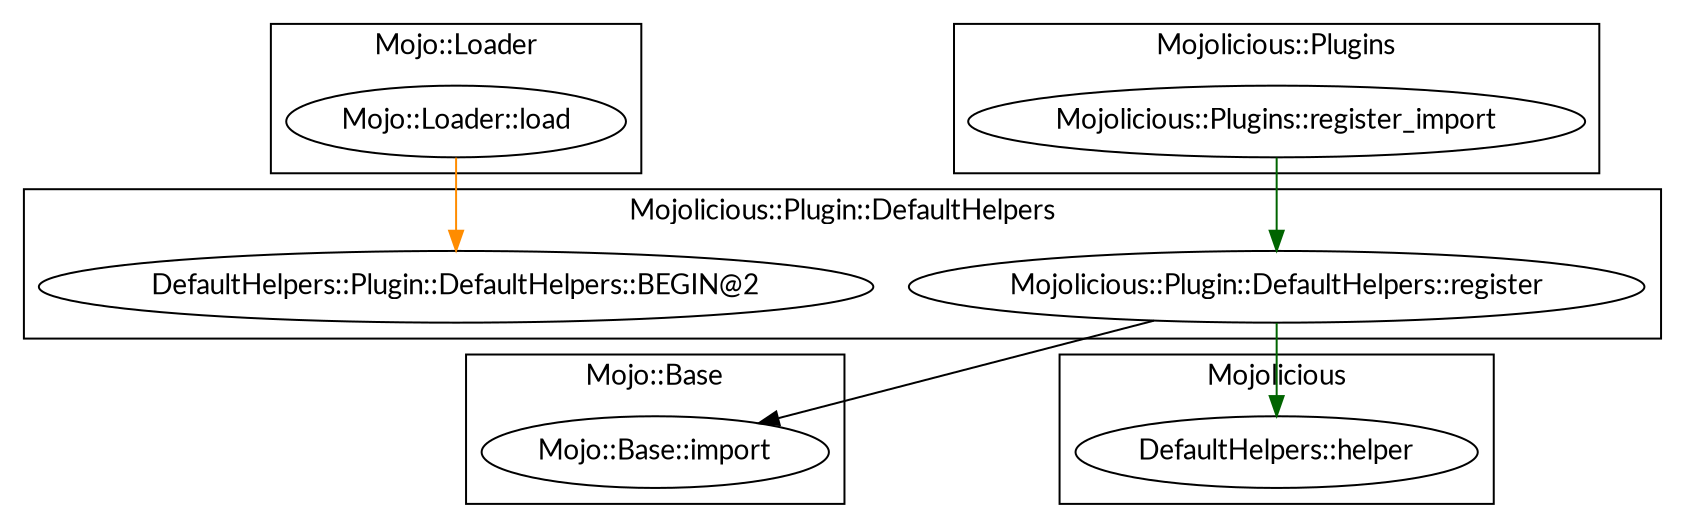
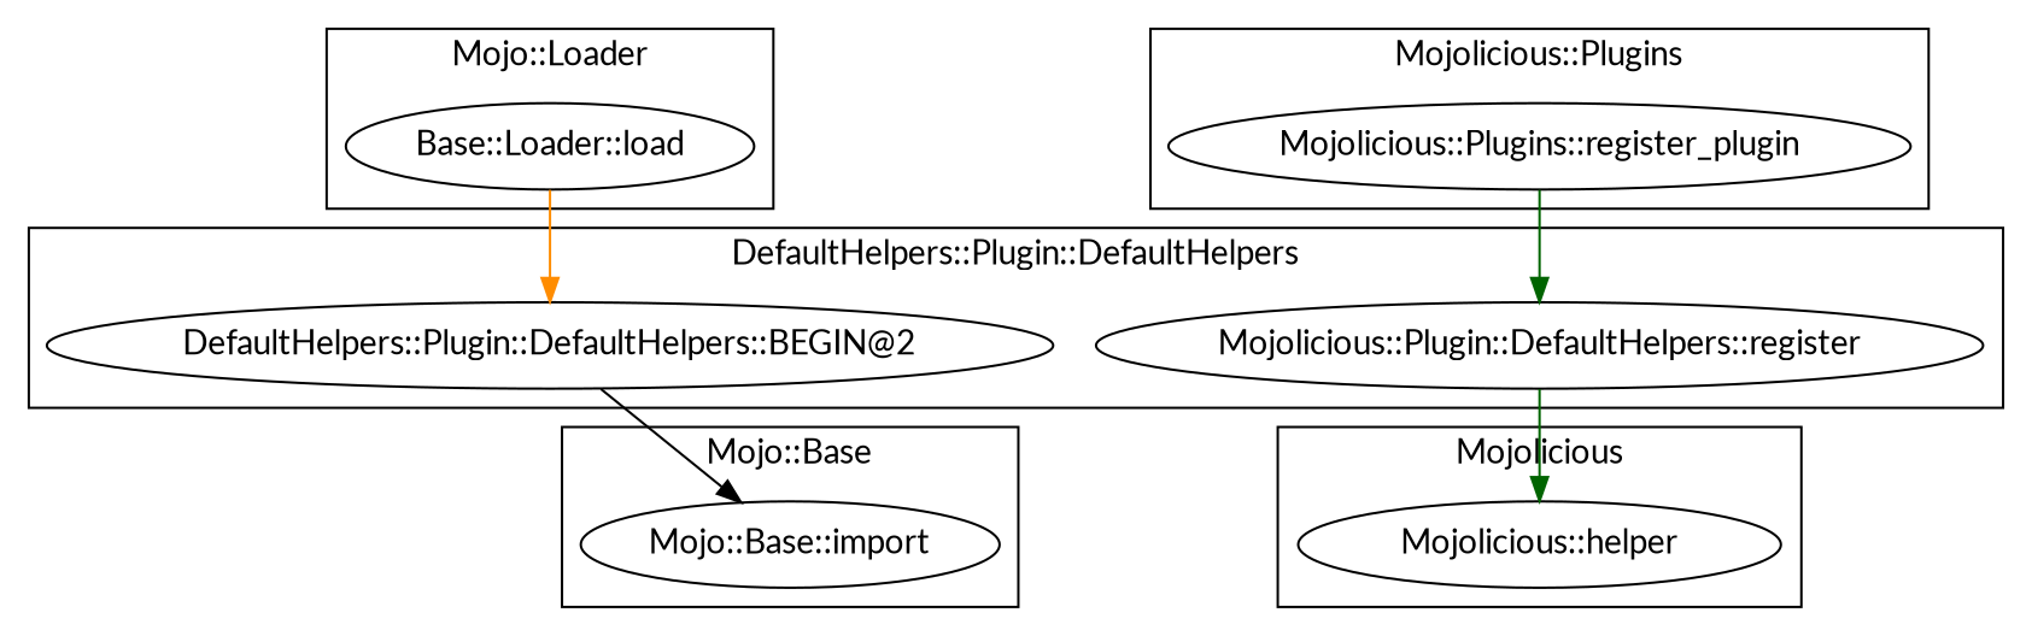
  digraph {
    fontname=Lato
    node [fontname=Lato]
    edge [color=darkgreen fontname=Lato]
    "Mojo::Base::import"
    "Mojolicious::Plugin::DefaultHelpers::register"
    n3 [label="DefaultHelpers::Plugin::DefaultHelpers::BEGIN@2"]
-   "Mojo::Loader::load"
-   "Mojolicious::Plugins::register_plugin" [label="Mojolicious::Plugins::register_import"]
-   "Mojolicious::helper" [label="DefaultHelpers::helper"]
+   "Mojo::Loader::load" [label="Base::Loader::load"]
+   "Mojolicious::Plugins::register_plugin"
+   "Mojolicious::helper"
    subgraph cluster_1 {
      label="Mojo::Base"
      "Mojo::Base::import"
    }
    subgraph cluster_2 {
-     label="Mojolicious::Plugin::DefaultHelpers"
+     label="DefaultHelpers::Plugin::DefaultHelpers"
      "Mojolicious::Plugin::DefaultHelpers::register"
      n3
    }
    subgraph cluster_3 {
      label="Mojo::Loader"
      "Mojo::Loader::load"
    }
    subgraph cluster_4 {
      label="Mojolicious::Plugins"
      "Mojolicious::Plugins::register_plugin"
    }
    subgraph cluster_5 {
      label=Mojolicious
      "Mojolicious::helper"
    }
    "Mojolicious::Plugin::DefaultHelpers::register" -> "Mojolicious::helper"
-   "Mojolicious::Plugin::DefaultHelpers::register" -> "Mojo::Base::import" [color=black]
+   n3 -> "Mojo::Base::import" [color=black]
    "Mojo::Loader::load" -> n3 [color=darkorange]
    "Mojolicious::Plugins::register_plugin" -> "Mojolicious::Plugin::DefaultHelpers::register"
  }
